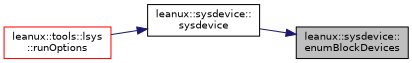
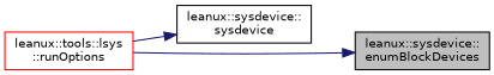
  digraph {
    rankdir=RL
    node [color=black fontname=Helvetica fontsize=10 shape=record]
    edge [color=midnightblue dir=back fontname=Helvetica fontsize=10 labelfontname=Helvetica labelfontsize=10 style=solid]
    n1 [fillcolor=grey75 fontcolor=black height=0.2 label="leanux::sysdevice::\lenumBlockDevices" style=filled width=0.4]
    n2 [height=0.2 label="leanux::sysdevice::\lsysdevice" width=0.4]
    n3 [color=red height=0.2 label="leanux::tools::lsys\l::runOptions" width=0.4]
-   n1 -> n2
+   n1 -> n3
    n2 -> n3
  }
